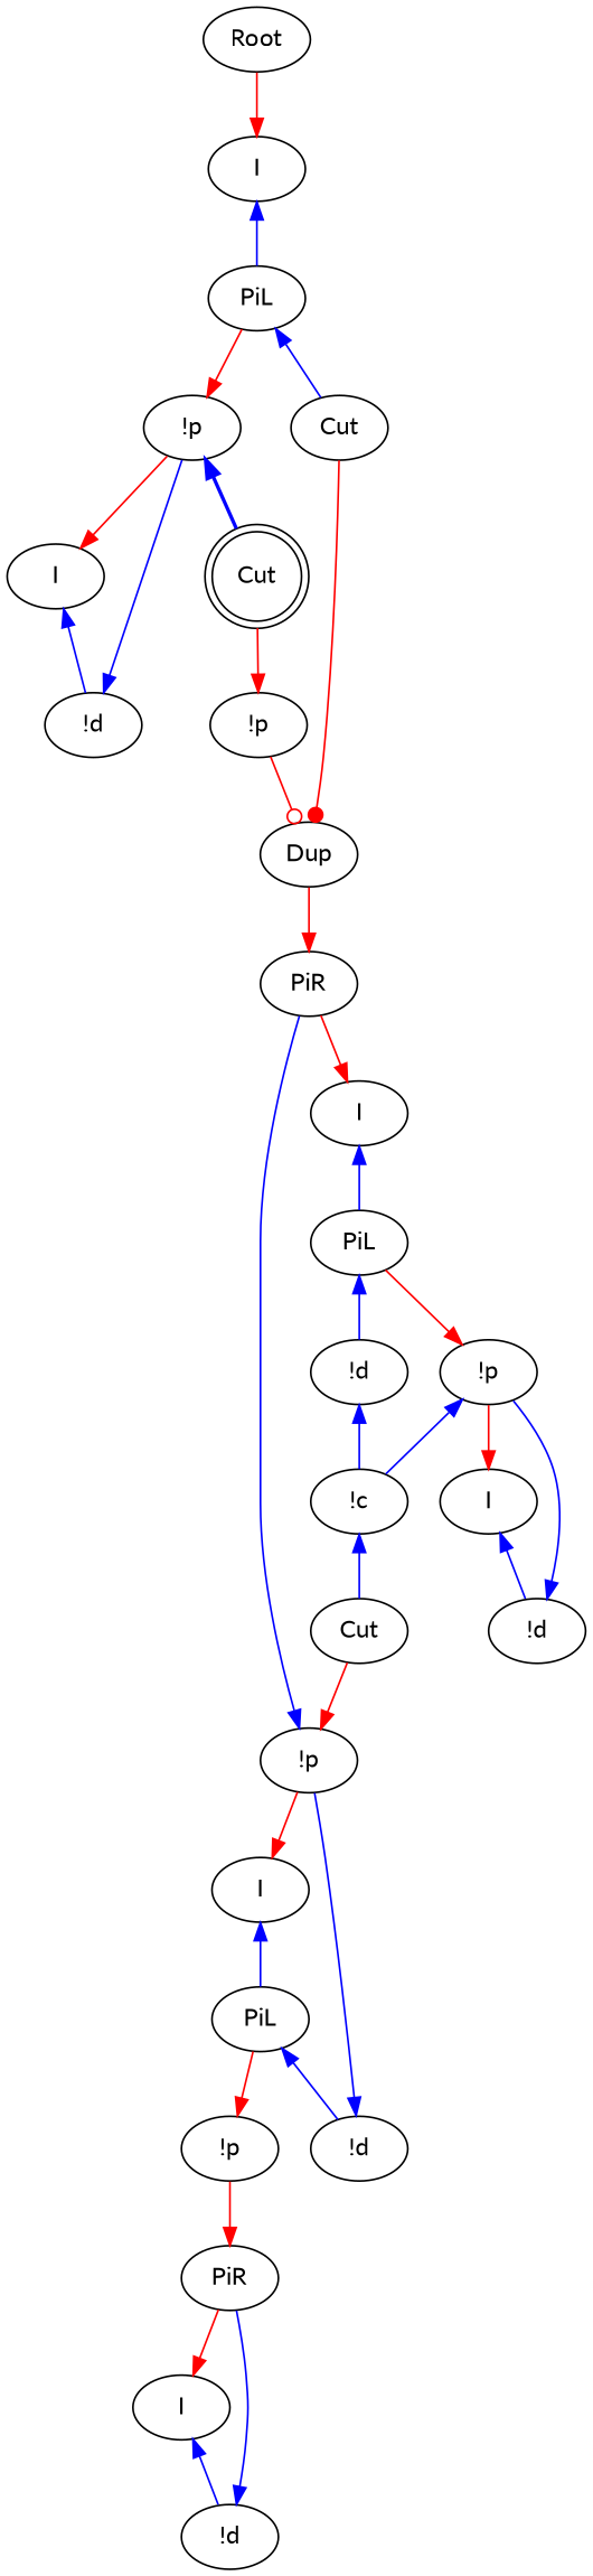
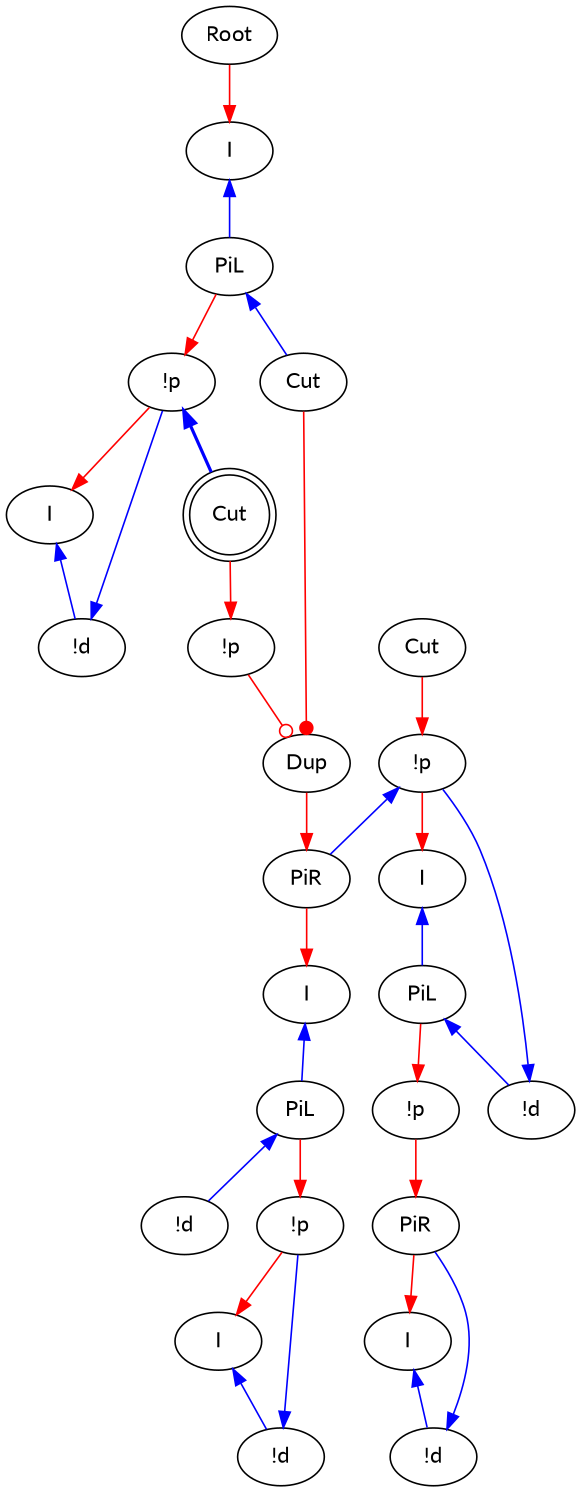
  digraph {
    fontname=Lato
    node [fontname=Lato]
    edge [color=blue fontname=Lato dir=back]
    n1 [label=Root]
    n2 [label=I]
    n3 [label=PiL]
    n4 [label="!p"]
    n5 [label=Cut]
    n6 [label=I]
    n7 [label=Cut shape=doublecircle]
    n8 [label="!d"]
    n9 [label=PiL]
    n10 [label="!d"]
    n11 [label="!p"]
-   n12 [label="!c"]
    n13 [label=Cut]
    n14 [label=I]
    n15 [label="!d"]
    n16 [label="!p"]
    n17 [label=I]
    n18 [label=PiR]
    n19 [label=PiL]
    n20 [label="!d"]
    n21 [label="!p"]
    n22 [label=PiR]
    n23 [label=I]
    n24 [label="!d"]
    n25 [label=Dup]
    n26 [label="!p"]
    n27 [label=I]
    n1 -> n2 [color=red dir=""]
    n2 -> n3
    n3 -> n4 [color=red dir=""]
    n3 -> n5
    n4 -> n6 [color=red dir=""]
    n4 -> n7 [penwidth=2]
    n5 -> n25 [arrowhead=dot color=red dir=""]
    n6 -> n8
    n7 -> n26 [color=red dir=""]
    n8 -> n4
    n9 -> n10
    n9 -> n11 [color=red dir=""]
-   n10 -> n12
-   n11 -> n12
    n11 -> n14 [color=red dir=""]
-   n12 -> n13
    n13 -> n16 [color=red dir=""]
    n14 -> n15
    n15 -> n11
    n16 -> n17 [color=red dir=""]
    n16 -> n18
    n17 -> n19
    n18 -> n27 [color=red dir=""]
    n19 -> n20
    n19 -> n21 [color=red dir=""]
    n20 -> n16
    n21 -> n22 [color=red dir=""]
    n22 -> n23 [color=red dir=""]
    n23 -> n24
    n24 -> n22
    n25 -> n18 [color=red dir=""]
    n26 -> n25 [arrowhead=odot color=red dir=""]
    n27 -> n9
  }
